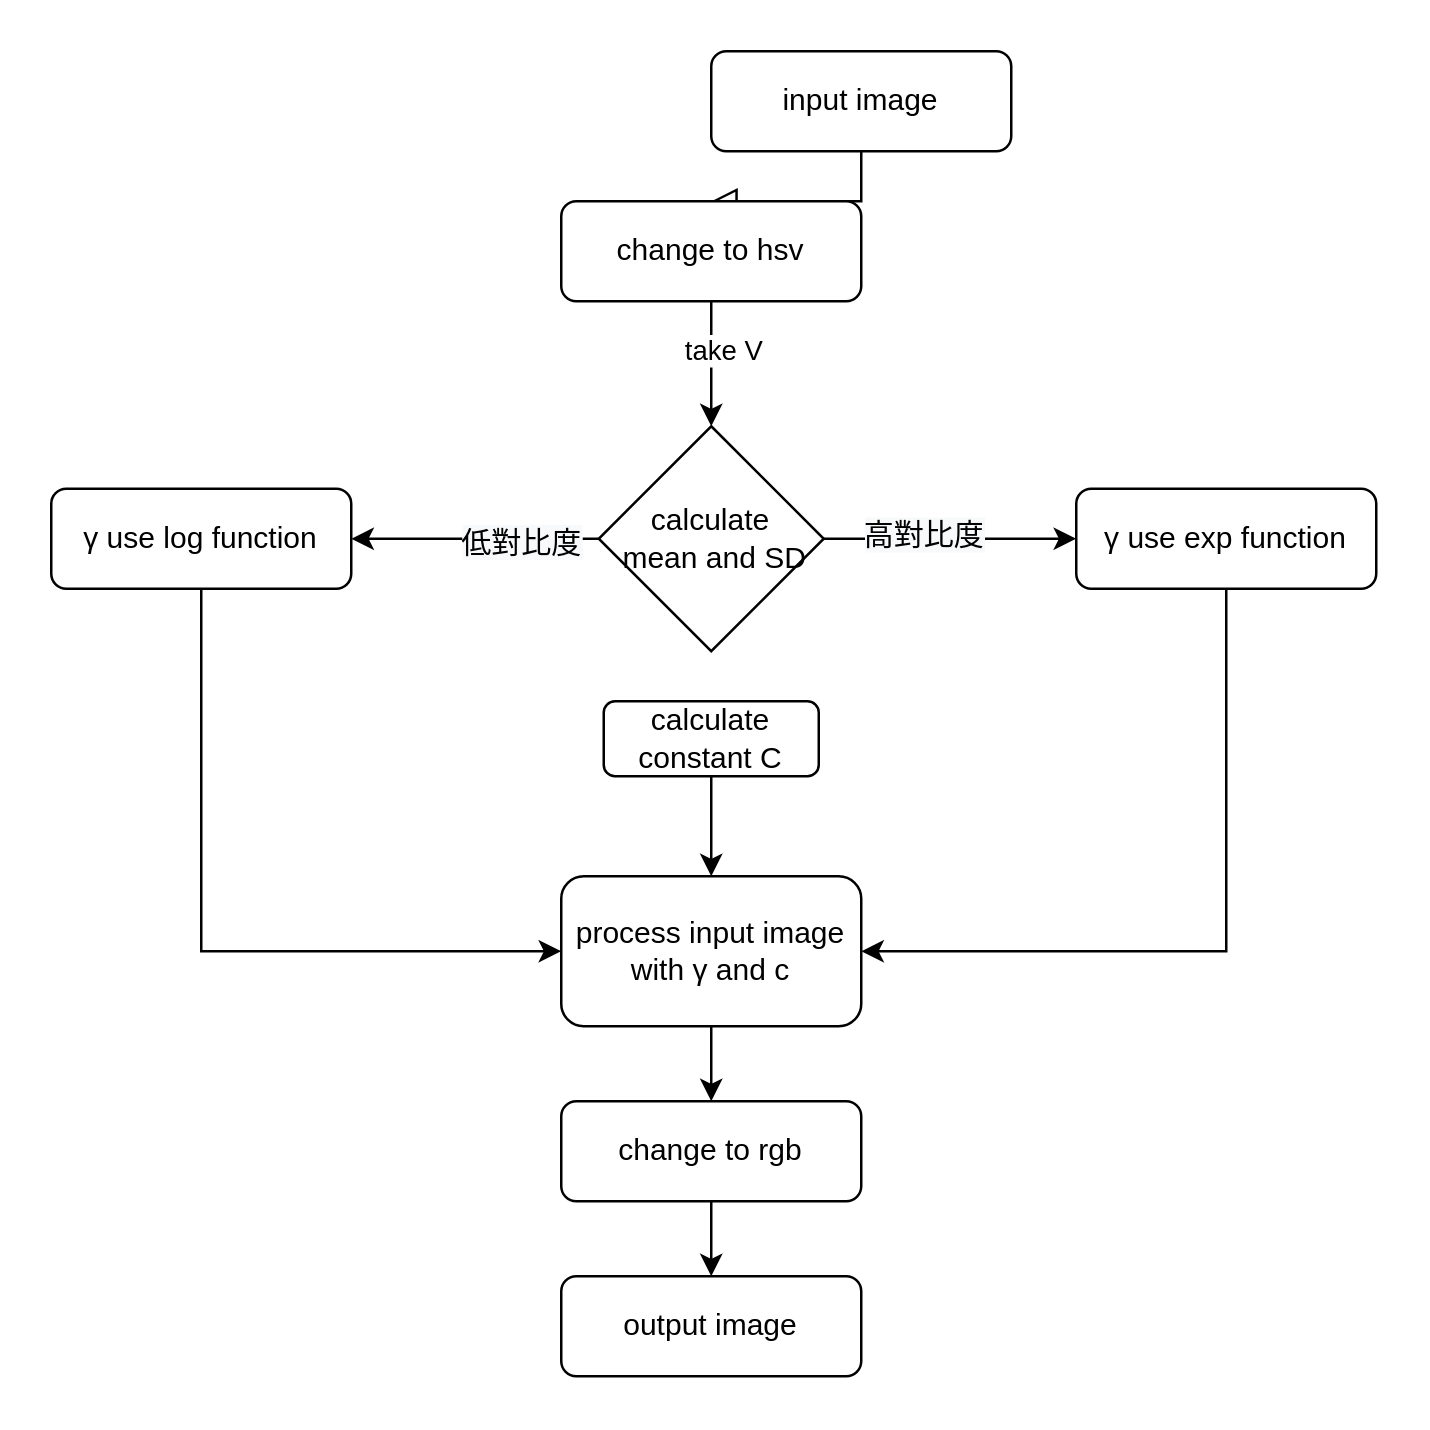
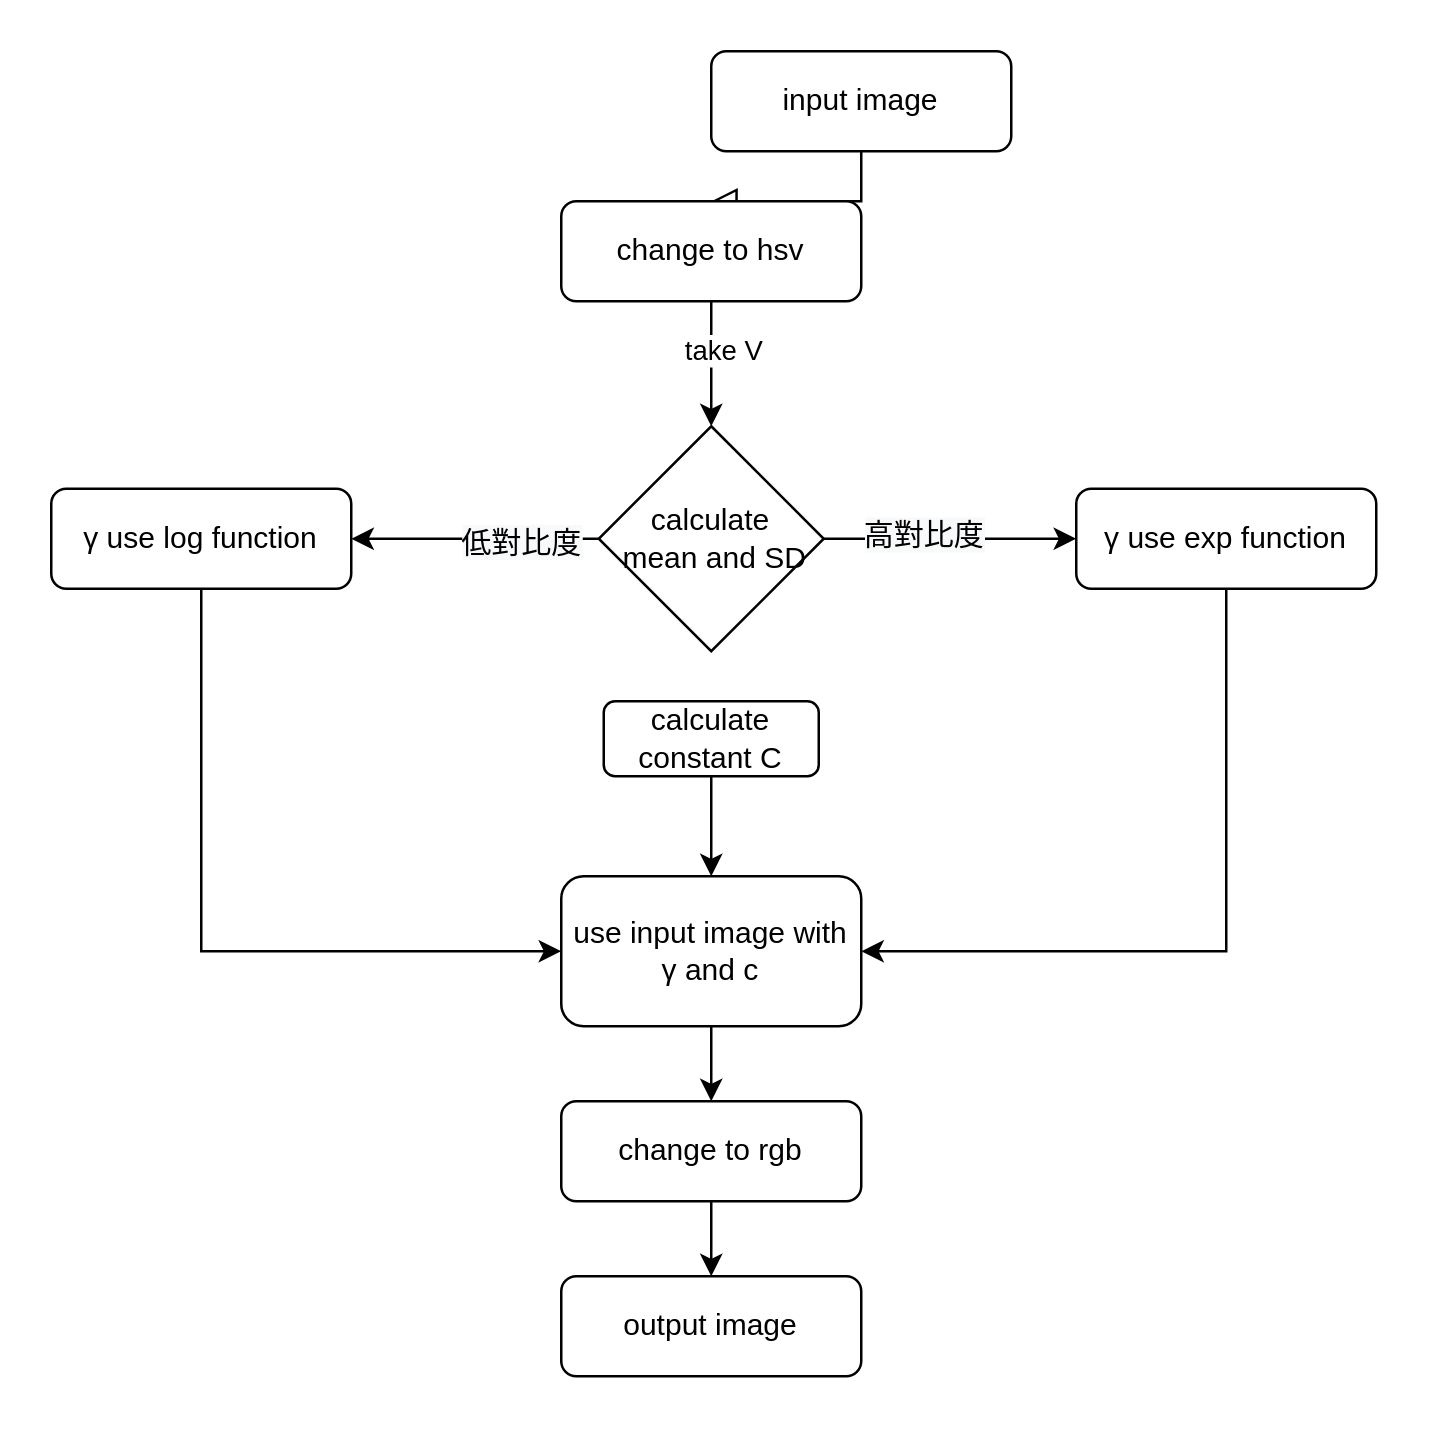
  <mxCell id="0" />
  <mxCell id="1" parent="0" />
  <mxCell id="2" value="" style="rounded=0;html=1;jettySize=auto;orthogonalLoop=1;fontSize=11;endArrow=block;endFill=0;endSize=8;strokeWidth=1;shadow=0;labelBackgroundColor=none;edgeStyle=orthogonalEdgeStyle;entryX=0.5;entryY=0;entryDx=0;entryDy=0;" parent="1" source="3" target="8" edge="1"><mxGeometry relative="1" as="geometry"><mxPoint x="284" y="110" as="targetPoint" /></mxGeometry></mxCell>
  <mxCell id="3" value="input image" style="rounded=1;whiteSpace=wrap;html=1;fontSize=12;glass=0;strokeWidth=1;shadow=0;" parent="1" vertex="1"><mxGeometry x="284" y="20" width="120" height="40" as="geometry" /></mxCell>
  <mxCell id="4" style="edgeStyle=orthogonalEdgeStyle;rounded=0;orthogonalLoop=1;jettySize=auto;html=1;entryX=0;entryY=0.5;entryDx=0;entryDy=0;" edge="1" parent="1" source="5" target="19"><mxGeometry relative="1" as="geometry"><Array as="points"><mxPoint x="80" y="380" /></Array></mxGeometry></mxCell>
  <mxCell id="5" value="&lt;span lang=&quot;EN-US&quot;&gt;&lt;span&gt;γ use log function&lt;/span&gt;&lt;br&gt;&lt;/span&gt;" style="rounded=1;whiteSpace=wrap;html=1;fontSize=12;glass=0;strokeWidth=1;shadow=0;" parent="1" vertex="1"><mxGeometry x="20" y="195" width="120" height="40" as="geometry" /></mxCell>
  <mxCell id="6" value="" style="edgeStyle=orthogonalEdgeStyle;rounded=0;orthogonalLoop=1;jettySize=auto;html=1;entryX=0.5;entryY=0;entryDx=0;entryDy=0;" parent="1" source="8" target="13" edge="1"><mxGeometry relative="1" as="geometry"><mxPoint x="284" y="170" as="targetPoint" /></mxGeometry></mxCell>
  <mxCell id="7" value="take V" style="edgeLabel;html=1;align=center;verticalAlign=middle;resizable=0;points=[];" parent="6" vertex="1" connectable="0"><mxGeometry x="-0.243" y="4" relative="1" as="geometry"><mxPoint as="offset" /></mxGeometry></mxCell>
  <mxCell id="8" value="change to hsv" style="rounded=1;whiteSpace=wrap;html=1;fontSize=12;glass=0;strokeWidth=1;shadow=0;" parent="1" vertex="1"><mxGeometry x="224" y="80" width="120" height="40" as="geometry" /></mxCell>
  <mxCell id="9" value="" style="edgeStyle=orthogonalEdgeStyle;rounded=0;orthogonalLoop=1;jettySize=auto;html=1;" parent="1" source="13" target="5" edge="1"><mxGeometry relative="1" as="geometry" /></mxCell>
  <mxCell id="10" value="&lt;span style=&quot;font-size: 12px; background-color: rgb(248, 249, 250);&quot;&gt;低對比度&lt;/span&gt;" style="edgeLabel;html=1;align=center;verticalAlign=middle;resizable=0;points=[];" parent="9" vertex="1" connectable="0"><mxGeometry x="-0.346" y="1" relative="1" as="geometry"><mxPoint as="offset" /></mxGeometry></mxCell>
  <mxCell id="11" value="" style="edgeStyle=orthogonalEdgeStyle;rounded=0;orthogonalLoop=1;jettySize=auto;html=1;" parent="1" source="13" target="15" edge="1"><mxGeometry relative="1" as="geometry" /></mxCell>
  <mxCell id="12" value="&lt;span style=&quot;font-size: 12px; background-color: rgb(248, 249, 250);&quot;&gt;高對比度&lt;/span&gt;" style="edgeLabel;html=1;align=center;verticalAlign=middle;resizable=0;points=[];" parent="11" vertex="1" connectable="0"><mxGeometry x="-0.232" y="2" relative="1" as="geometry"><mxPoint as="offset" /></mxGeometry></mxCell>
  <mxCell id="13" value="calculate&lt;br&gt;&amp;nbsp;mean and SD" style="rhombus;whiteSpace=wrap;html=1;" parent="1" vertex="1"><mxGeometry x="239" y="170" width="90" height="90" as="geometry" /></mxCell>
  <mxCell id="14" style="edgeStyle=orthogonalEdgeStyle;rounded=0;orthogonalLoop=1;jettySize=auto;html=1;entryX=1;entryY=0.5;entryDx=0;entryDy=0;" edge="1" parent="1" source="15" target="19"><mxGeometry relative="1" as="geometry"><Array as="points"><mxPoint x="490" y="380" /></Array></mxGeometry></mxCell>
  <mxCell id="15" value="γ use exp function" style="rounded=1;whiteSpace=wrap;html=1;fontSize=12;glass=0;strokeWidth=1;shadow=0;" parent="1" vertex="1"><mxGeometry x="430" y="195" width="120" height="40" as="geometry" /></mxCell>
  <mxCell id="16" value="" style="edgeStyle=orthogonalEdgeStyle;rounded=0;orthogonalLoop=1;jettySize=auto;html=1;" edge="1" parent="1" source="17" target="19"><mxGeometry relative="1" as="geometry" /></mxCell>
  <mxCell id="17" value="calculate constant C" style="rounded=1;whiteSpace=wrap;html=1;" vertex="1" parent="1"><mxGeometry x="241" y="280" width="86" height="30" as="geometry" /></mxCell>
  <mxCell id="18" value="" style="edgeStyle=orthogonalEdgeStyle;rounded=0;orthogonalLoop=1;jettySize=auto;html=1;" edge="1" parent="1" source="19" target="21"><mxGeometry relative="1" as="geometry" /></mxCell>
- <mxCell id="19" value="process input image with γ and c" style="whiteSpace=wrap;html=1;rounded=1;" vertex="1" parent="1"><mxGeometry x="224" y="350" width="120" height="60" as="geometry" /></mxCell>
+ <mxCell id="19" value="use input image with γ and c" style="whiteSpace=wrap;html=1;rounded=1;" vertex="1" parent="1"><mxGeometry x="224" y="350" width="120" height="60" as="geometry" /></mxCell>
  <mxCell id="20" value="" style="edgeStyle=orthogonalEdgeStyle;rounded=0;orthogonalLoop=1;jettySize=auto;html=1;" edge="1" parent="1" source="21" target="22"><mxGeometry relative="1" as="geometry" /></mxCell>
  <mxCell id="21" value="change to rgb" style="rounded=1;whiteSpace=wrap;html=1;fontSize=12;glass=0;strokeWidth=1;shadow=0;" vertex="1" parent="1"><mxGeometry x="224" y="440" width="120" height="40" as="geometry" /></mxCell>
  <mxCell id="22" value="output image" style="rounded=1;whiteSpace=wrap;html=1;fontSize=12;glass=0;strokeWidth=1;shadow=0;" vertex="1" parent="1"><mxGeometry x="224" y="510" width="120" height="40" as="geometry" /></mxCell>
